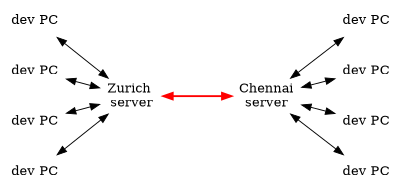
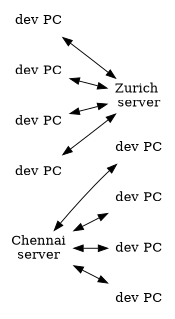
  digraph {
    rankdir=LR
    node [shape=plaintext]
    edge [dir=both]
    n1 [label="Chennai\nserver"]
    n2 [label="dev PC"]
    n3 [label="dev PC"]
    n4 [label="dev PC"]
    n5 [label="dev PC"]
    n6 [label="Zurich \nserver"]
    n7 [label="dev PC"]
    n8 [label="dev PC"]
    n9 [label="dev PC"]
    n10 [label="dev PC"]
    n1 -> n2
    n1 -> n3
    n1 -> n4
    n1 -> n5
-   n6 -> n1 [color=red minlen=2 style=bold]
    n7 -> n6
    n8 -> n6
    n9 -> n6
    n10 -> n6
  }
